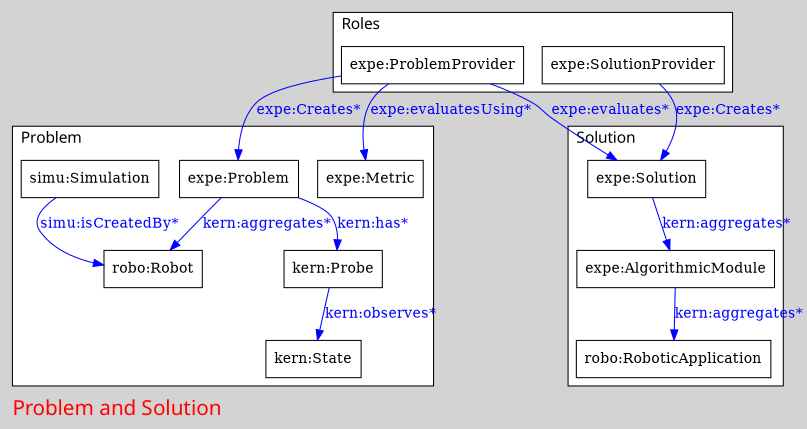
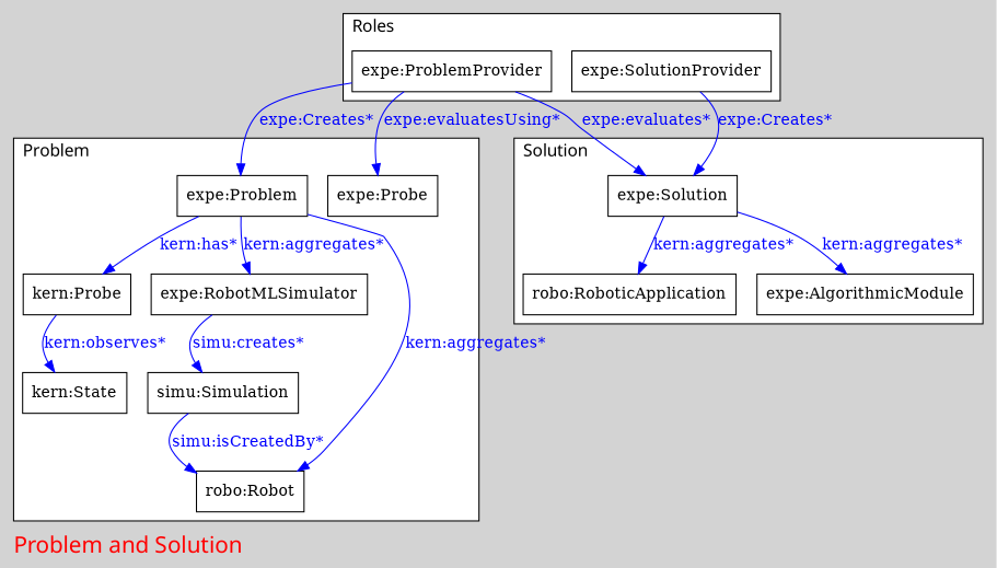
  digraph {
    bgcolor=lightgrey
    fontcolor=red
    fontname="Arial-Bold"
    fontsize=20
    label="Problem and Solution"
    labeljust=left
    node [color="0.0,0.0,0.0" fontcolor="0.0,0.0,0.0" shape=box]
    edge [color="0.6666667,1.0,1.0" fontcolor="0.6666667,1.0,1.0" style=filled]
    n1 [height=0.5 label="expe:Problem" width=1.2847]
    n2 [height=0.5 label="kern:State" width=0.97917]
    n3 [height=0.5 label="kern:Probe" width=1.0625]
-   n4 [height=0.5 label="expe:Metric" width=1.1389]
+   n4 [height=0.5 label="expe:Probe" width=1.1389]
+   n5 [height=0.5 label="expe:RobotMLSimulator" width=2.1458]
    n6 [height=0.5 label="robo:Robot" width=1.1458]
    n7 [height=0.5 label="simu:Simulation" width=1.4444]
    n8 [height=0.5 label="expe:Solution" width=1.2778]
    n9 [height=0.5 label="robo:RoboticApplication" width=1.2778]
    n10 [height=0.5 label="expe:AlgorithmicModule" width=1.2778]
    n11 [height=0.5 label="expe:ProblemProvider" width=1.9514]
    n12 [height=0.5 label="expe:SolutionProvider" width=1.9444]
    subgraph cluster_1 {
      bgcolor=white
      fontcolor=black
      fontsize=15
      label=Problem
      n1
      n2
      n3
      n4
+     n5
      n6
      n7
    }
    subgraph cluster_2 {
      bgcolor=white
      fontcolor=black
      fontsize=15
      label=Solution
      n8
      n9
      n10
    }
    subgraph cluster_3 {
      bgcolor=white
      fontcolor=black
      fontsize=15
      label=Roles
      n11
      n12
    }
    n1 -> n3 [label="kern:has*"]
+   n1 -> n5 [label="kern:aggregates*"]
    n1 -> n6 [label="kern:aggregates*"]
    n3 -> n2 [label="kern:observes*"]
+   n5 -> n7 [label="simu:creates*"]
    n7 -> n6 [label="simu:isCreatedBy*"]
-   n10 -> n9 [label="kern:aggregates*"]
+   n8 -> n9 [label="kern:aggregates*"]
    n8 -> n10 [label="kern:aggregates*"]
    n11 -> n1 [label="expe:Creates*"]
    n11 -> n4 [label="expe:evaluatesUsing*"]
    n11 -> n8 [label="expe:evaluates*"]
    n12 -> n8 [label="expe:Creates*"]
  }
